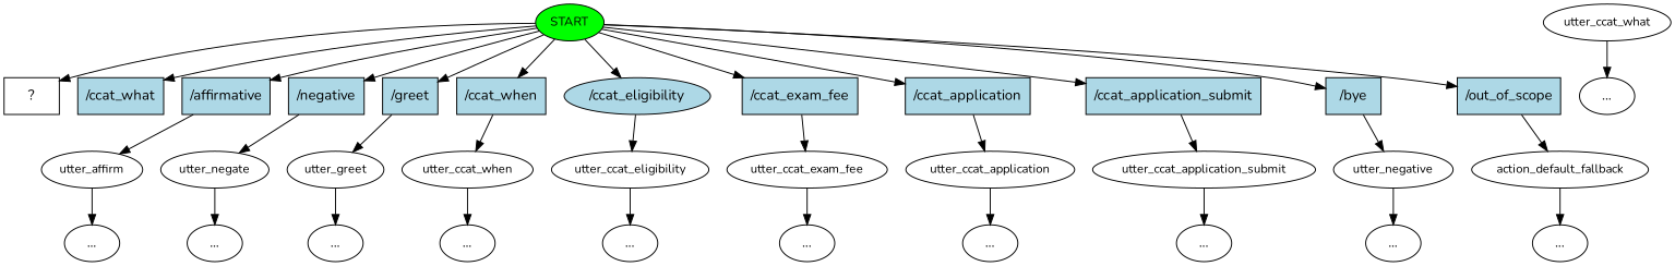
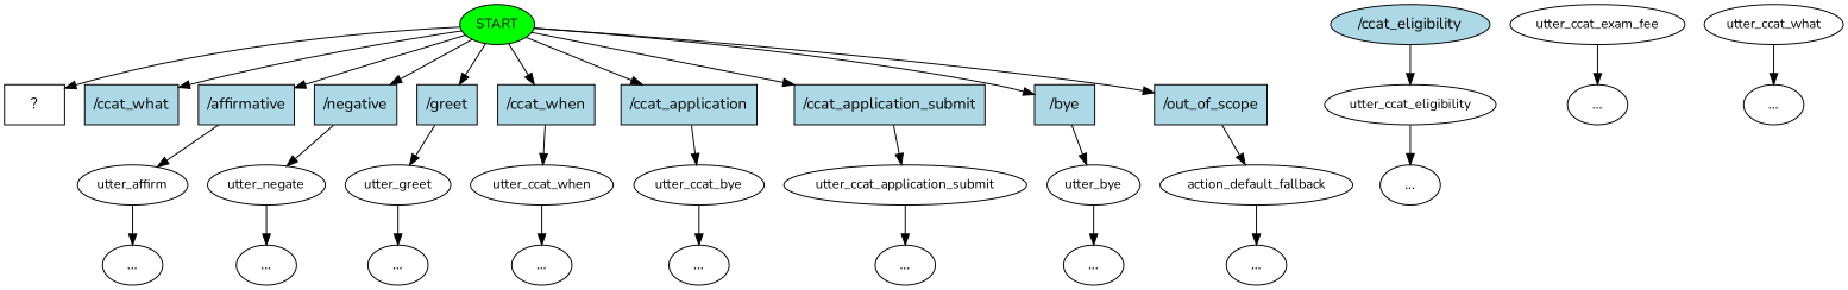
  digraph {
    fontname=Nunito
    node [fontname=Nunito]
    edge [fontname=Nunito]
    n1 [fillcolor=green fontsize=12 label=START style=filled]
    n2 [label="  ?  " shape=rect]
    n3 [fillcolor=lightblue label="/ccat_what" shape=rect style=filled]
    n4 [fillcolor=lightblue label="/affirmative" shape=rect style=filled]
    n5 [fillcolor=lightblue label="/negative" shape=rect style=filled]
    n6 [fillcolor=lightblue label="/greet" shape=rect style=filled]
    n7 [fillcolor=lightblue label="/ccat_when" shape=rect style=filled]
    n8 [fillcolor=lightblue label="/ccat_eligibility" shape=ellipse style=filled]
-   n9 [fillcolor=lightblue label="/ccat_exam_fee" shape=rect style=filled]
    n10 [fillcolor=lightblue label="/ccat_application" shape=rect style=filled]
    n11 [fillcolor=lightblue label="/ccat_application_submit" shape=rect style=filled]
    n12 [fillcolor=lightblue label="/bye" shape=rect style=filled]
    n13 [fillcolor=lightblue label="/out_of_scope" shape=rect style=filled]
    n14 [fontsize=12 label=utter_affirm]
    n15 [fontsize=12 label=utter_negate]
    n16 [fontsize=12 label=utter_greet]
    n17 [fontsize=12 label=utter_ccat_when]
    n18 [fontsize=12 label=utter_ccat_eligibility]
    n19 [fontsize=12 label=utter_ccat_exam_fee]
-   n20 [fontsize=12 label=utter_ccat_application]
+   n20 [fontsize=12 label=utter_ccat_bye]
    n21 [fontsize=12 label=utter_ccat_application_submit]
-   n22 [fontsize=12 label=utter_negative]
+   n22 [fontsize=12 label=utter_bye]
    n23 [fontsize=12 label=action_default_fallback]
    n24 [fontsize=12 label=utter_ccat_what]
    n25 [label="..."]
    n26 [label="..."]
    n27 [label="..."]
    n28 [label="..."]
    n29 [label="..."]
    n30 [label="..."]
    n31 [label="..."]
    n32 [label="..."]
    n33 [label="..."]
    n34 [label="..."]
    n35 [label="..."]
    n1 -> n2
    n1 -> n3
    n1 -> n4
    n1 -> n5
    n1 -> n6
    n1 -> n7
-   n1 -> n8
-   n1 -> n9
    n1 -> n10
    n1 -> n11
    n1 -> n12
    n1 -> n13
    n4 -> n14
    n5 -> n15
    n6 -> n16
    n7 -> n17
    n8 -> n18
-   n9 -> n19
    n10 -> n20
    n11 -> n21
    n12 -> n22
    n13 -> n23
    n14 -> n26
    n15 -> n27
    n16 -> n28
    n17 -> n29
    n18 -> n30
    n19 -> n31
    n20 -> n32
    n21 -> n33
    n22 -> n34
    n23 -> n35
    n24 -> n25
  }
